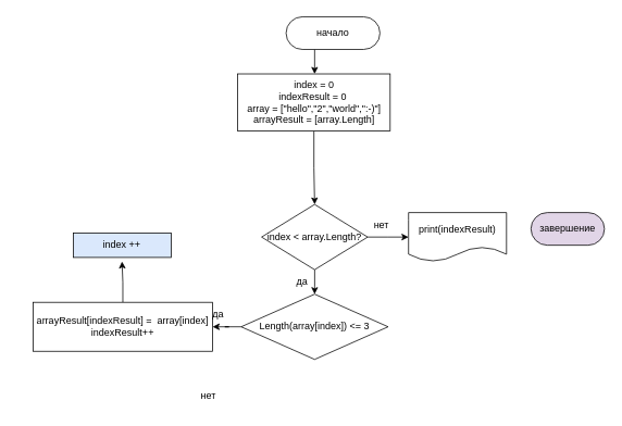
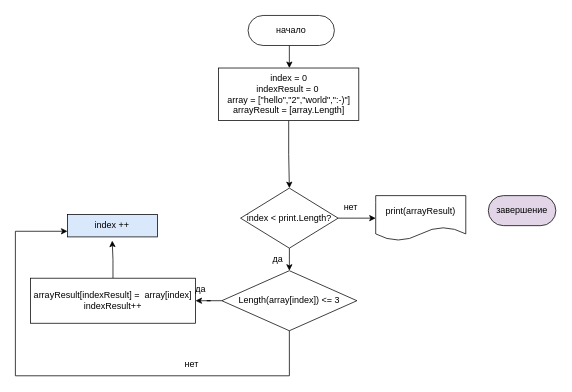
  <mxCell id="0" />
  <mxCell id="1" parent="0" />
  <mxCell id="2" style="edgeStyle=orthogonalEdgeStyle;rounded=0;orthogonalLoop=1;jettySize=auto;html=1;entryX=0.5;entryY=0;entryDx=0;entryDy=0;" parent="1" source="3" edge="1"><mxGeometry relative="1" as="geometry"><Array as="points"><mxPoint x="384.97" y="60" /><mxPoint x="384.97" y="60" /></Array><mxPoint x="384.97" y="90" as="targetPoint" /></mxGeometry></mxCell>
- <mxCell id="3" value="начало" style="rounded=1;whiteSpace=wrap;html=1;fontColor=#000000;arcSize=50;" parent="1" vertex="1"><mxGeometry x="349.98" y="20" width="115" height="40" as="geometry" /></mxCell>
+ <mxCell id="3" value="начало" style="rounded=1;whiteSpace=wrap;html=1;fontColor=#000000;arcSize=50;" parent="1" vertex="1"><mxGeometry x="329.98" y="20" width="115" height="40" as="geometry" /></mxCell>
  <mxCell id="4" value="" style="edgeStyle=orthogonalEdgeStyle;rounded=0;orthogonalLoop=1;jettySize=auto;html=1;" parent="1" source="5" target="8" edge="1"><mxGeometry relative="1" as="geometry" /></mxCell>
  <mxCell id="5" value="index = 0 &lt;br&gt;indexResult = 0&amp;nbsp;&lt;br&gt;array&amp;nbsp;= [&quot;hello&quot;,&quot;2&quot;,&quot;world&quot;,&quot;:-)&quot;]&lt;br&gt;arrayResult = [array.Length]" style="whiteSpace=wrap;html=1;fontColor=#000000;" parent="1" vertex="1"><mxGeometry x="290.58" y="90" width="186.91" height="70" as="geometry" /></mxCell>
  <mxCell id="6" value="" style="edgeStyle=orthogonalEdgeStyle;rounded=0;orthogonalLoop=1;jettySize=auto;html=1;" parent="1" source="8" edge="1"><mxGeometry relative="1" as="geometry"><mxPoint x="384.97" y="360" as="targetPoint" /></mxGeometry></mxCell>
  <mxCell id="7" value="" style="edgeStyle=orthogonalEdgeStyle;rounded=0;orthogonalLoop=1;jettySize=auto;html=1;" parent="1" source="8" edge="1"><mxGeometry relative="1" as="geometry"><mxPoint x="499.97" y="290" as="targetPoint" /></mxGeometry></mxCell>
- <mxCell id="8" value="index &amp;lt; array.Length?" style="rhombus;whiteSpace=wrap;html=1;fontSize=12;fontColor=#000000;" parent="1" vertex="1"><mxGeometry x="319.97" y="250" width="130" height="80" as="geometry" /></mxCell>
+ <mxCell id="8" value="index &amp;lt; print.Length?" style="rhombus;whiteSpace=wrap;html=1;fontSize=12;fontColor=#000000;" parent="1" vertex="1"><mxGeometry x="319.97" y="250" width="130" height="80" as="geometry" /></mxCell>
  <mxCell id="9" style="edgeStyle=orthogonalEdgeStyle;rounded=0;orthogonalLoop=1;jettySize=auto;html=1;" parent="1" source="10" edge="1"><mxGeometry relative="1" as="geometry"><mxPoint x="149" y="320" as="targetPoint" /></mxGeometry></mxCell>
  <mxCell id="10" value="arrayResult[indexResult] = &amp;nbsp;array[index]&lt;br&gt;indexResult++" style="whiteSpace=wrap;html=1;fontColor=#000000;" parent="1" vertex="1"><mxGeometry x="40" y="370" width="220" height="60" as="geometry" /></mxCell>
  <mxCell id="11" value="index ++" style="whiteSpace=wrap;html=1;fontColor=#000000;fillColor=#dae8fc;" parent="1" vertex="1"><mxGeometry x="89.37" y="285" width="120" height="30" as="geometry" /></mxCell>
  <mxCell id="12" value="завершение" style="rounded=1;whiteSpace=wrap;html=1;fontColor=#000000;arcSize=50;fillColor=#e1d5e7;" parent="1" vertex="1"><mxGeometry x="650" y="260" width="90" height="40" as="geometry" /></mxCell>
- <mxCell id="13" value="print(indexResult)" style="shape=document;whiteSpace=wrap;html=1;boundedLbl=1;fontColor=#000000;" parent="1" vertex="1"><mxGeometry x="500" y="260" width="120" height="60" as="geometry" /></mxCell>
+ <mxCell id="13" value="print(arrayResult)" style="shape=document;whiteSpace=wrap;html=1;boundedLbl=1;fontColor=#000000;" parent="1" vertex="1"><mxGeometry x="500" y="260" width="120" height="60" as="geometry" /></mxCell>
  <mxCell id="14" value="да" style="text;html=1;strokeColor=none;fillColor=none;align=center;verticalAlign=middle;whiteSpace=wrap;rounded=0;" parent="1" vertex="1"><mxGeometry x="349.97" y="330" width="40" height="30" as="geometry" /></mxCell>
  <mxCell id="15" value="нет" style="text;html=1;strokeColor=none;fillColor=none;align=center;verticalAlign=middle;whiteSpace=wrap;rounded=0;" parent="1" vertex="1"><mxGeometry x="452.47" y="260" width="30" height="30" as="geometry" /></mxCell>
  <mxCell id="16" style="edgeStyle=orthogonalEdgeStyle;rounded=0;orthogonalLoop=1;jettySize=auto;html=1;entryX=1;entryY=0.5;entryDx=0;entryDy=0;" parent="1" source="17" target="10" edge="1"><mxGeometry relative="1" as="geometry" /></mxCell>
  <mxCell id="17" value="Length(array[index]) &amp;lt;= 3" style="rhombus;whiteSpace=wrap;html=1;fontSize=12;fontColor=#000000;" parent="1" vertex="1"><mxGeometry x="294.95" y="360" width="180.03" height="80" as="geometry" /></mxCell>
+ <mxCell id="18" style="edgeStyle=orthogonalEdgeStyle;rounded=0;orthogonalLoop=1;jettySize=auto;html=1;entryX=0;entryY=0.75;entryDx=0;entryDy=0;exitX=0.5;exitY=1;exitDx=0;exitDy=0;" parent="1" source="17" target="11" edge="1"><mxGeometry relative="1" as="geometry"><Array as="points"><mxPoint x="385" y="500" /><mxPoint x="20" y="500" /><mxPoint x="20" y="308" /></Array><mxPoint x="297.46" y="500" as="sourcePoint" /></mxGeometry></mxCell>
  <mxCell id="19" value="да" style="text;html=1;strokeColor=none;fillColor=none;align=center;verticalAlign=middle;whiteSpace=wrap;rounded=0;" parent="1" vertex="1"><mxGeometry x="247.47" y="370" width="40" height="30" as="geometry" /></mxCell>
  <mxCell id="20" value="нет" style="text;html=1;strokeColor=none;fillColor=none;align=center;verticalAlign=middle;whiteSpace=wrap;rounded=0;" parent="1" vertex="1"><mxGeometry x="240" y="470" width="30" height="30" as="geometry" /></mxCell>
